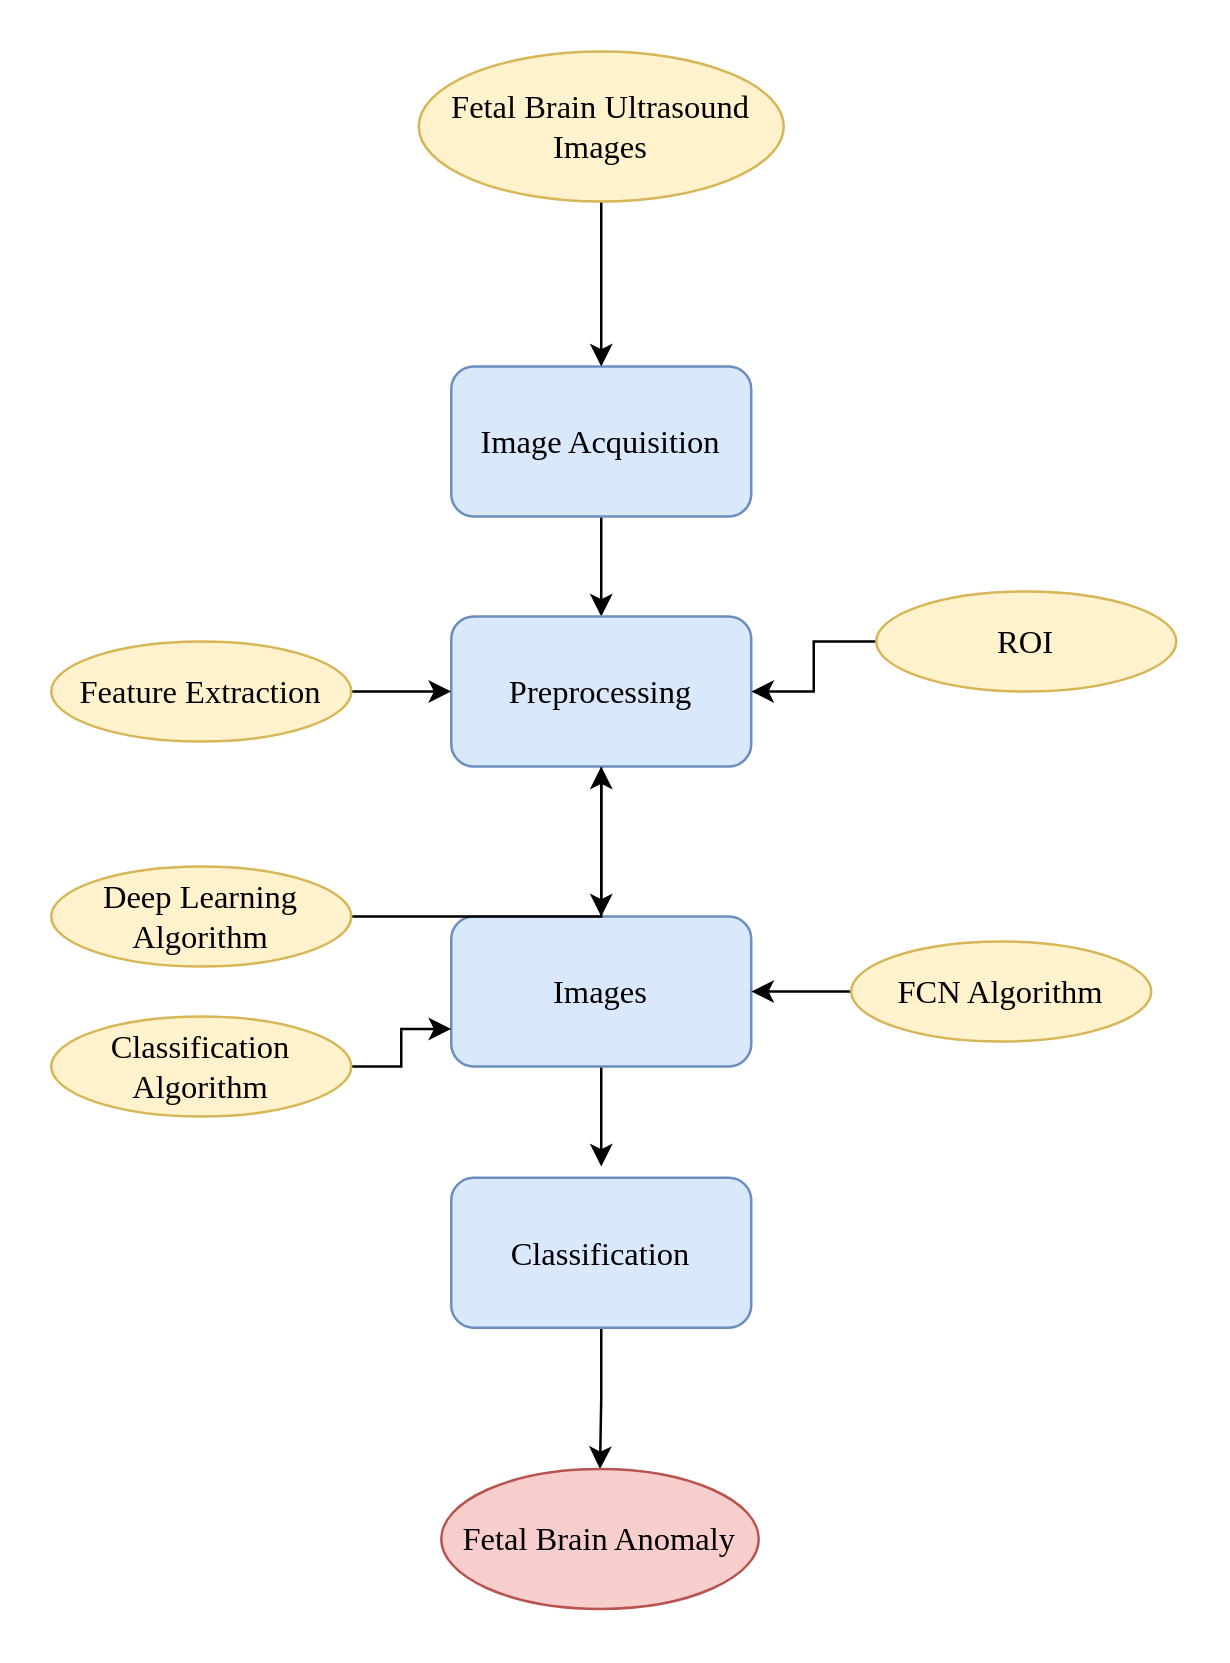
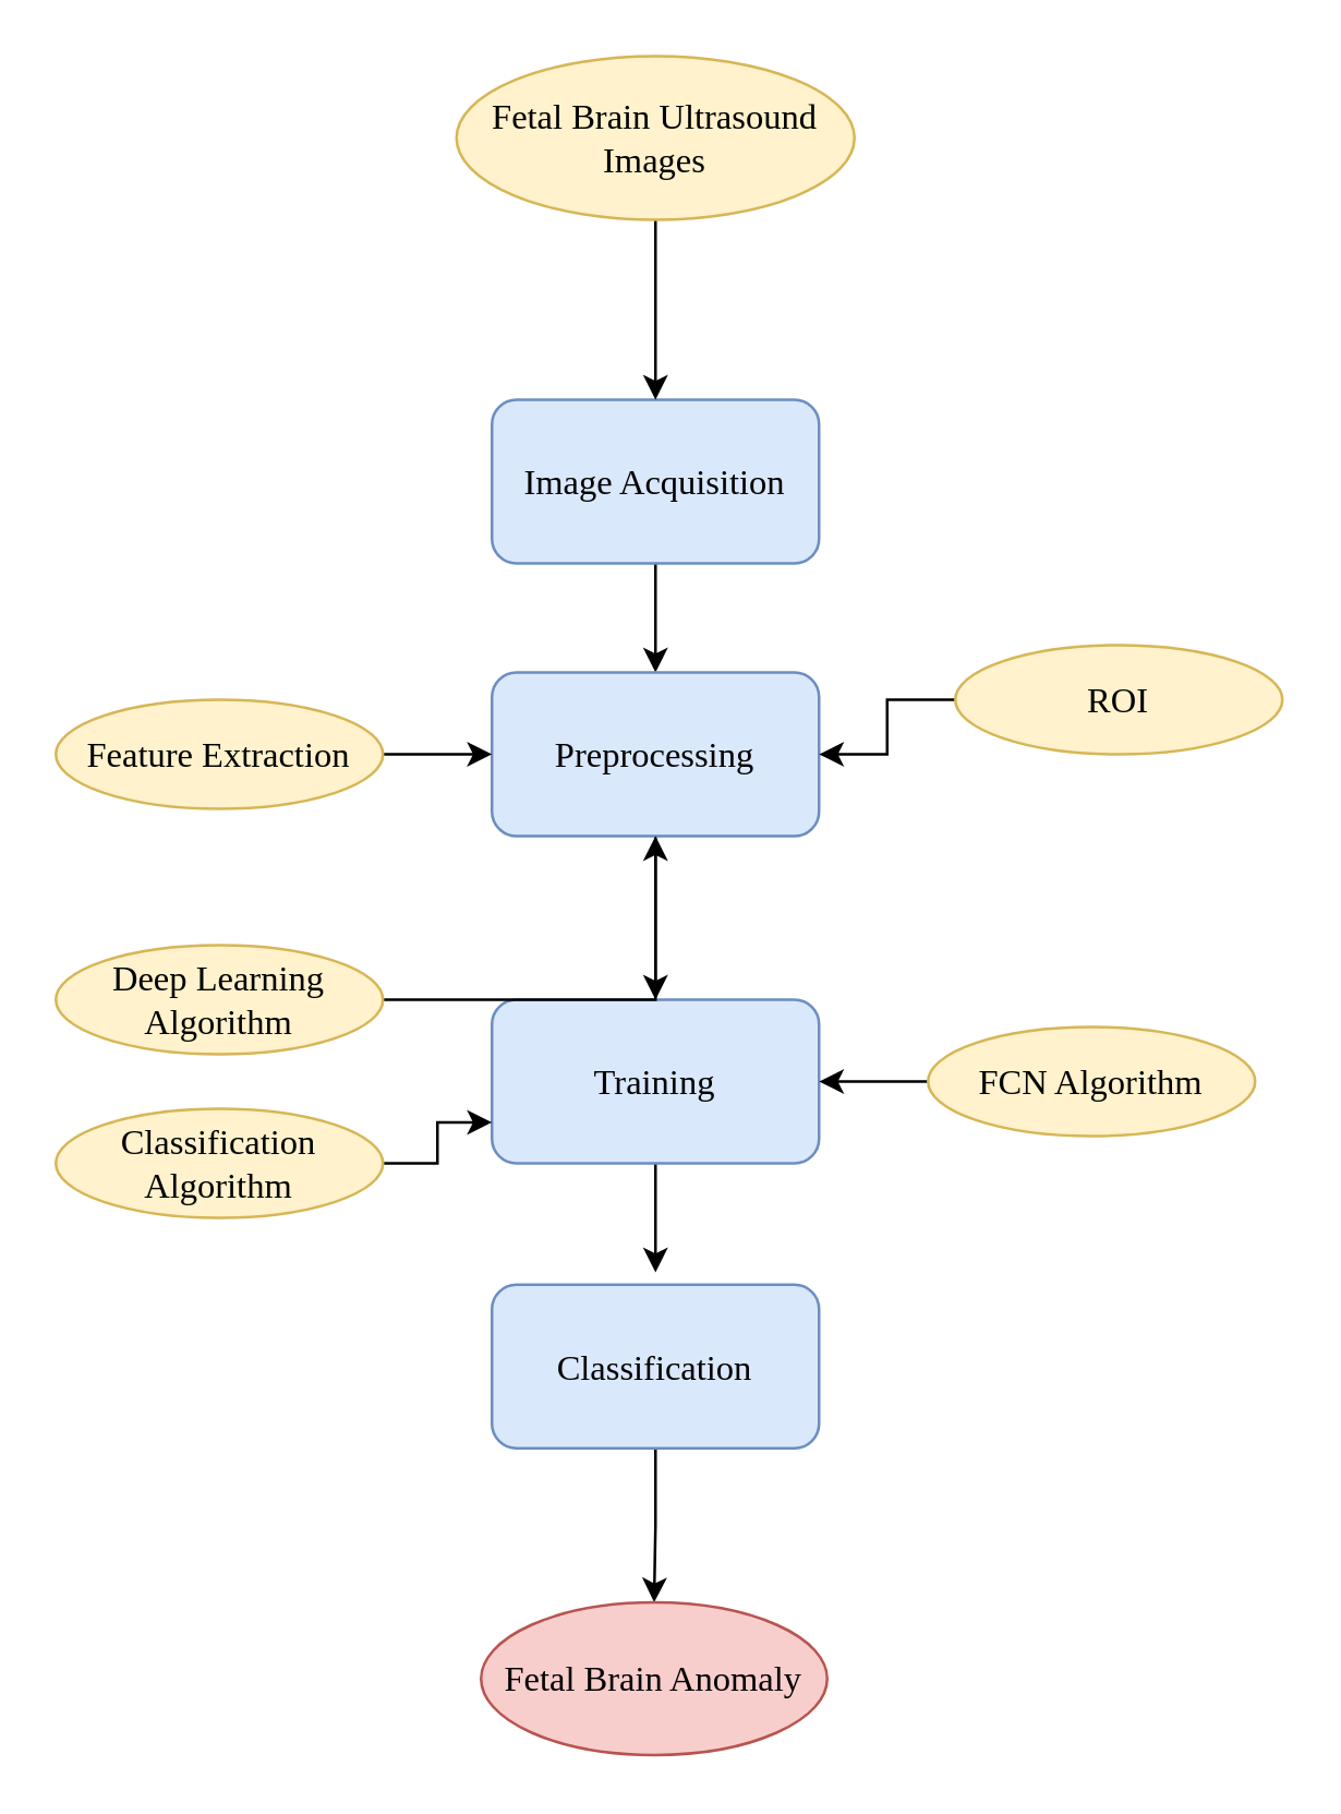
  <mxCell id="0" />
  <mxCell id="1" parent="0" />
  <mxCell id="2" style="edgeStyle=orthogonalEdgeStyle;rounded=0;orthogonalLoop=1;jettySize=auto;html=1;entryX=0.5;entryY=0;entryDx=0;entryDy=0;fontFamily=Times New Roman;fontSize=13;" parent="1" source="3" target="5" edge="1"><mxGeometry relative="1" as="geometry" /></mxCell>
  <mxCell id="3" value="Image Acquisition" style="rounded=1;whiteSpace=wrap;html=1;fontFamily=Times New Roman;fontSize=13;fillColor=#dae8fc;strokeColor=#6c8ebf;" parent="1" vertex="1"><mxGeometry x="180" y="146" width="120" height="60" as="geometry" /></mxCell>
  <mxCell id="4" style="edgeStyle=orthogonalEdgeStyle;rounded=0;orthogonalLoop=1;jettySize=auto;html=1;entryX=0.5;entryY=0;entryDx=0;entryDy=0;fontFamily=Times New Roman;fontSize=13;" parent="1" source="5" target="7" edge="1"><mxGeometry relative="1" as="geometry" /></mxCell>
  <mxCell id="5" value="Preprocessing" style="rounded=1;whiteSpace=wrap;html=1;fontFamily=Times New Roman;fontSize=13;fillColor=#dae8fc;strokeColor=#6c8ebf;" parent="1" vertex="1"><mxGeometry x="180" y="246" width="120" height="60" as="geometry" /></mxCell>
  <mxCell id="6" style="edgeStyle=orthogonalEdgeStyle;rounded=0;orthogonalLoop=1;jettySize=auto;html=1;fontFamily=Times New Roman;fontSize=13;" parent="1" source="7" edge="1"><mxGeometry relative="1" as="geometry"><mxPoint x="240" y="466" as="targetPoint" /></mxGeometry></mxCell>
- <mxCell id="7" value="Images" style="rounded=1;whiteSpace=wrap;html=1;fontFamily=Times New Roman;fontSize=13;fillColor=#dae8fc;strokeColor=#6c8ebf;" parent="1" vertex="1"><mxGeometry x="180" y="366" width="120" height="60" as="geometry" /></mxCell>
+ <mxCell id="7" value="Training" style="rounded=1;whiteSpace=wrap;html=1;fontFamily=Times New Roman;fontSize=13;fillColor=#dae8fc;strokeColor=#6c8ebf;" parent="1" vertex="1"><mxGeometry x="180" y="366" width="120" height="60" as="geometry" /></mxCell>
  <mxCell id="8" style="edgeStyle=orthogonalEdgeStyle;rounded=0;orthogonalLoop=1;jettySize=auto;html=1;entryX=0.5;entryY=0;entryDx=0;entryDy=0;fontFamily=Times New Roman;fontSize=13;" parent="1" source="9" target="10" edge="1"><mxGeometry relative="1" as="geometry" /></mxCell>
  <mxCell id="9" value="Classification" style="rounded=1;whiteSpace=wrap;html=1;fontFamily=Times New Roman;fontSize=13;fillColor=#dae8fc;strokeColor=#6c8ebf;" parent="1" vertex="1"><mxGeometry x="180" y="470.5" width="120" height="60" as="geometry" /></mxCell>
  <mxCell id="10" value="Fetal Brain Anomaly" style="ellipse;whiteSpace=wrap;html=1;fontFamily=Times New Roman;fontSize=13;fillColor=#f8cecc;strokeColor=#b85450;" parent="1" vertex="1"><mxGeometry x="176" y="587" width="127" height="56" as="geometry" /></mxCell>
  <mxCell id="11" style="edgeStyle=orthogonalEdgeStyle;rounded=0;orthogonalLoop=1;jettySize=auto;html=1;fontFamily=Times New Roman;fontSize=13;" parent="1" source="12" target="5" edge="1"><mxGeometry relative="1" as="geometry" /></mxCell>
  <mxCell id="12" value="Deep Learning Algorithm" style="ellipse;whiteSpace=wrap;html=1;fontFamily=Times New Roman;fontSize=13;fillColor=#fff2cc;strokeColor=#d6b656;" parent="1" vertex="1"><mxGeometry x="20" y="346" width="120" height="40" as="geometry" /></mxCell>
  <mxCell id="13" style="edgeStyle=orthogonalEdgeStyle;rounded=0;orthogonalLoop=1;jettySize=auto;html=1;fontFamily=Times New Roman;fontSize=13;" parent="1" source="14" target="5" edge="1"><mxGeometry relative="1" as="geometry" /></mxCell>
  <mxCell id="14" value="ROI" style="ellipse;whiteSpace=wrap;html=1;fontFamily=Times New Roman;fontSize=13;fillColor=#fff2cc;strokeColor=#d6b656;" parent="1" vertex="1"><mxGeometry x="350" y="236" width="120" height="40" as="geometry" /></mxCell>
  <mxCell id="15" style="edgeStyle=orthogonalEdgeStyle;rounded=0;orthogonalLoop=1;jettySize=auto;html=1;entryX=0;entryY=0.5;entryDx=0;entryDy=0;fontFamily=Times New Roman;fontSize=13;" parent="1" source="16" target="5" edge="1"><mxGeometry relative="1" as="geometry" /></mxCell>
  <mxCell id="16" value="Feature Extraction" style="ellipse;whiteSpace=wrap;html=1;fontFamily=Times New Roman;fontSize=13;fillColor=#fff2cc;strokeColor=#d6b656;" parent="1" vertex="1"><mxGeometry x="20" y="256" width="120" height="40" as="geometry" /></mxCell>
  <mxCell id="17" style="edgeStyle=orthogonalEdgeStyle;rounded=0;orthogonalLoop=1;jettySize=auto;html=1;entryX=1;entryY=0.5;entryDx=0;entryDy=0;fontFamily=Times New Roman;fontSize=13;" parent="1" source="18" target="7" edge="1"><mxGeometry relative="1" as="geometry" /></mxCell>
  <mxCell id="18" value="FCN Algorithm" style="ellipse;whiteSpace=wrap;html=1;fontFamily=Times New Roman;fontSize=13;fillColor=#fff2cc;strokeColor=#d6b656;" parent="1" vertex="1"><mxGeometry x="340" y="376" width="120" height="40" as="geometry" /></mxCell>
  <mxCell id="19" style="edgeStyle=orthogonalEdgeStyle;rounded=0;orthogonalLoop=1;jettySize=auto;html=1;entryX=0.5;entryY=0;entryDx=0;entryDy=0;fontFamily=Times New Roman;fontSize=13;" parent="1" source="20" target="3" edge="1"><mxGeometry relative="1" as="geometry" /></mxCell>
  <mxCell id="20" value="Fetal Brain Ultrasound Images" style="ellipse;whiteSpace=wrap;html=1;fontFamily=Times New Roman;fontSize=13;fillColor=#fff2cc;strokeColor=#d6b656;" parent="1" vertex="1"><mxGeometry x="167" y="20" width="146" height="60" as="geometry" /></mxCell>
  <mxCell id="21" style="edgeStyle=orthogonalEdgeStyle;rounded=0;orthogonalLoop=1;jettySize=auto;html=1;entryX=0;entryY=0.75;entryDx=0;entryDy=0;fontFamily=Times New Roman;fontSize=13;" parent="1" source="22" target="7" edge="1"><mxGeometry relative="1" as="geometry" /></mxCell>
  <mxCell id="22" value="Classification Algorithm" style="ellipse;whiteSpace=wrap;html=1;fontFamily=Times New Roman;fontSize=13;fillColor=#fff2cc;strokeColor=#d6b656;" parent="1" vertex="1"><mxGeometry x="20" y="406" width="120" height="40" as="geometry" /></mxCell>
